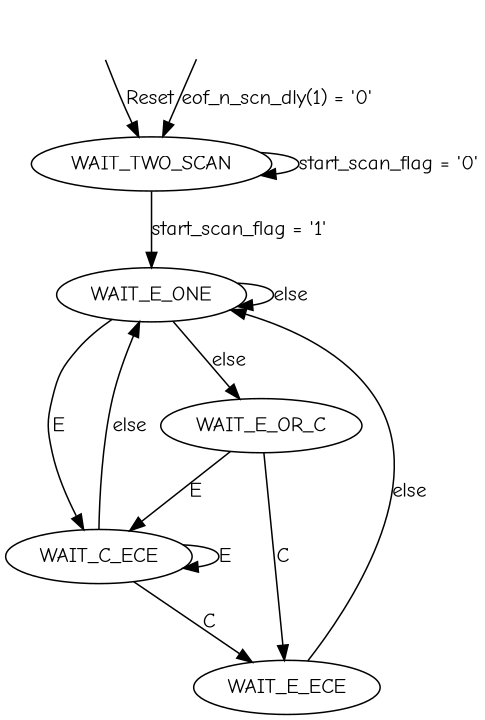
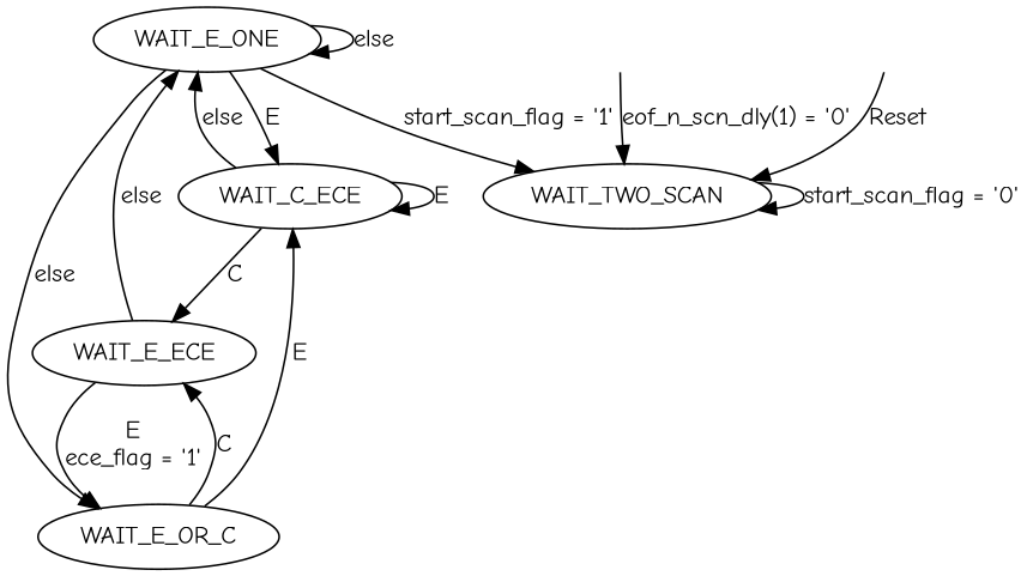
  digraph {
    fontname="Comic Neue"
    rankdir=UD
    node [fontname="Comic Neue"]
    edge [fontname="Comic Neue"]
    reset [style=invis]
    n2 [label=WAIT_TWO_SCAN]
    WAIT_E_ONE
    eof [style=invis]
    WAIT_C_ECE
    WAIT_E_OR_C
    n7 [label=WAIT_E_ECE]
    reset -> n2 [label=Reset]
    n2 -> n2 [label="start_scan_flag = '0'"]
-   n2 -> WAIT_E_ONE [label="start_scan_flag = '1'"]
+   WAIT_E_ONE -> n2 [label="start_scan_flag = '1'"]
    WAIT_E_ONE -> WAIT_E_ONE [label=else]
    WAIT_E_ONE -> WAIT_C_ECE [label=E]
    WAIT_E_ONE -> WAIT_E_OR_C [label=else]
    eof -> n2 [label="eof_n_scn_dly(1) = '0'"]
    WAIT_C_ECE -> WAIT_E_ONE [label=else]
    WAIT_C_ECE -> WAIT_C_ECE [label=E]
    WAIT_C_ECE -> n7 [label=C]
    WAIT_E_OR_C -> WAIT_C_ECE [label=E]
    WAIT_E_OR_C -> n7 [label=C]
    n7 -> WAIT_E_ONE [label=else]
+   n7 -> WAIT_E_OR_C [label="E\nece_flag = '1'"]
  }
